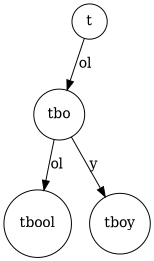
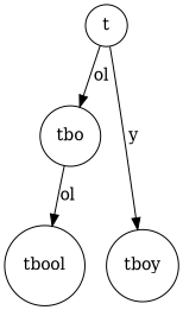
  digraph {
    fontname="DejaVu Serif"
    node [fontname="DejaVu Serif" shape=circle]
    edge [fontname="DejaVu Serif"]
    t
    tbo
    tbool
    tboy
    t -> tbo [label=ol]
    tbo -> tbool [label=ol]
-   tbo -> tboy [label=y]
+   t -> tboy [label=y]
  }
